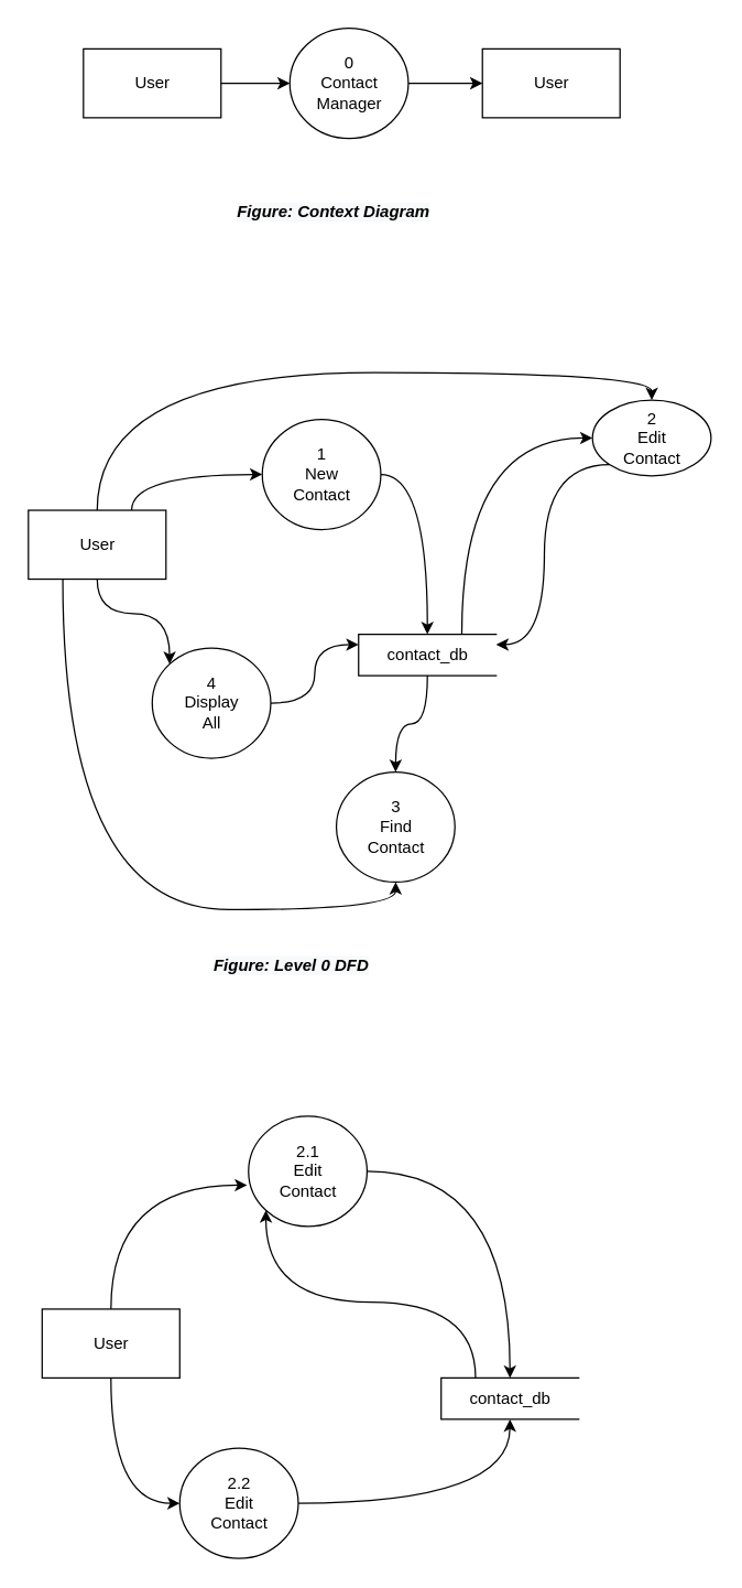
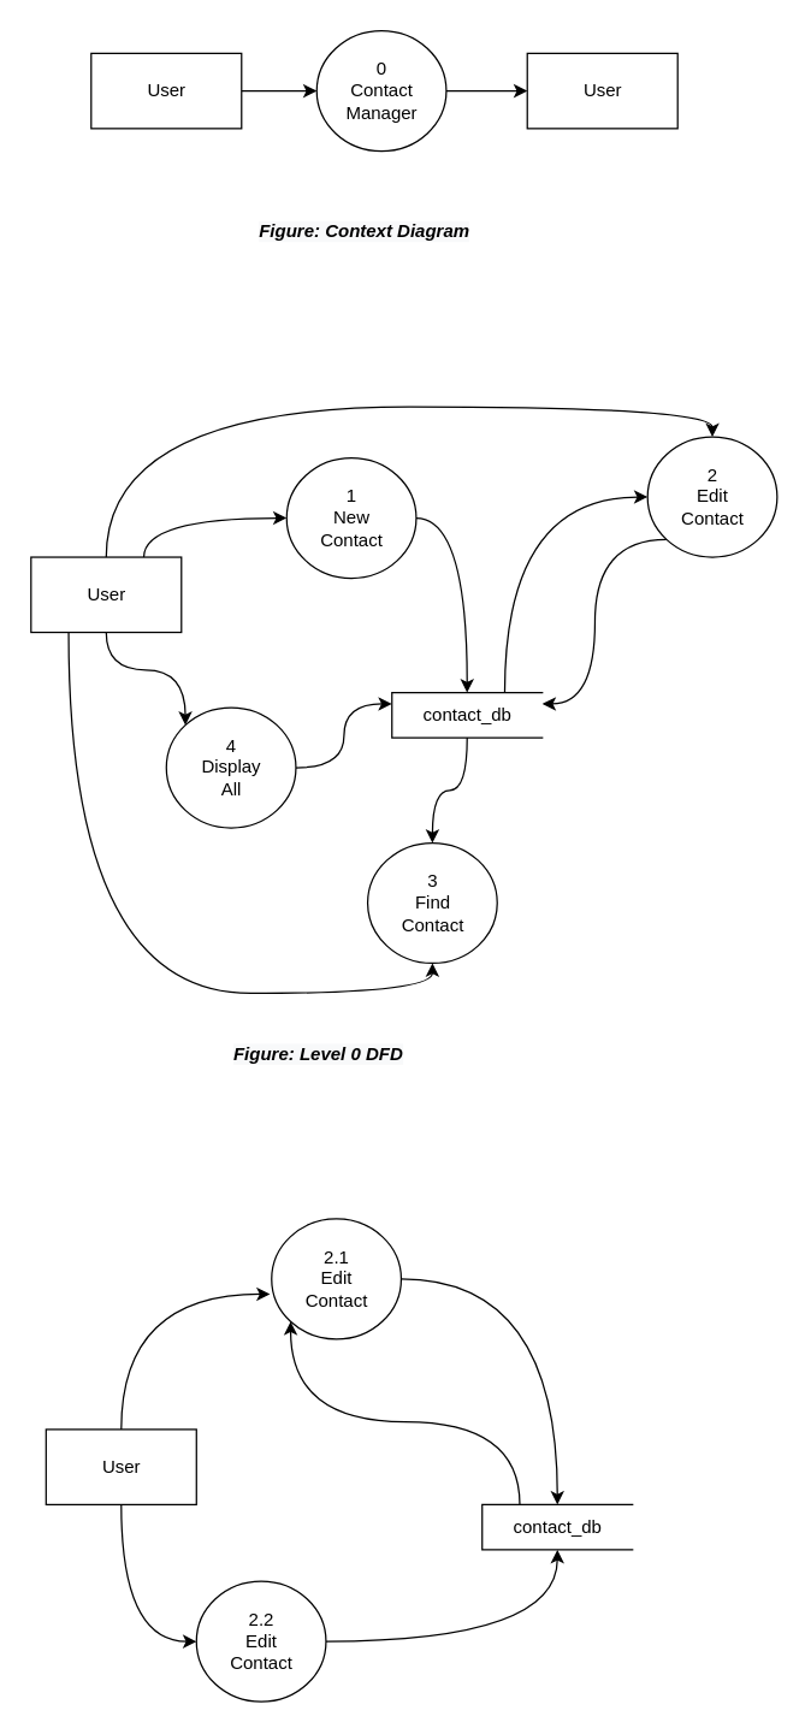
  <mxCell id="0" />
  <mxCell id="1" parent="0" />
  <mxCell id="2" style="edgeStyle=orthogonalEdgeStyle;curved=1;rounded=0;orthogonalLoop=1;jettySize=auto;html=1;exitX=1;exitY=0.5;exitDx=0;exitDy=0;" edge="1" parent="1" source="3" target="22"><mxGeometry relative="1" as="geometry" /></mxCell>
  <mxCell id="3" value="1&lt;br&gt;New&lt;br&gt;Contact" style="shape=ellipse;html=1;dashed=0;whitespace=wrap;perimeter=ellipsePerimeter;" vertex="1" parent="1"><mxGeometry x="190" y="304" width="86.15" height="80" as="geometry" /></mxCell>
  <mxCell id="4" style="edgeStyle=orthogonalEdgeStyle;rounded=0;orthogonalLoop=1;jettySize=auto;html=1;exitX=1;exitY=0.5;exitDx=0;exitDy=0;" edge="1" parent="1" source="5" target="8"><mxGeometry relative="1" as="geometry" /></mxCell>
  <mxCell id="5" value="0&lt;br&gt;Contact&lt;br&gt;Manager" style="shape=ellipse;html=1;dashed=0;whitespace=wrap;perimeter=ellipsePerimeter;" vertex="1" parent="1"><mxGeometry x="210" y="20" width="86.15" height="80" as="geometry" /></mxCell>
  <mxCell id="6" style="edgeStyle=orthogonalEdgeStyle;rounded=0;orthogonalLoop=1;jettySize=auto;html=1;exitX=1;exitY=0.5;exitDx=0;exitDy=0;entryX=0;entryY=0.5;entryDx=0;entryDy=0;" edge="1" parent="1" source="7" target="5"><mxGeometry relative="1" as="geometry" /></mxCell>
  <mxCell id="7" value="User" style="html=1;dashed=0;whitespace=wrap;" vertex="1" parent="1"><mxGeometry x="60" y="35" width="100" height="50" as="geometry" /></mxCell>
  <mxCell id="8" value="User" style="html=1;dashed=0;whitespace=wrap;" vertex="1" parent="1"><mxGeometry x="350" y="35" width="100" height="50" as="geometry" /></mxCell>
  <mxCell id="9" value="&lt;span style=&quot;color: rgb(0, 0, 0); font-family: helvetica; font-size: 12px; letter-spacing: normal; text-align: center; text-indent: 0px; text-transform: none; word-spacing: 0px; background-color: rgb(248, 249, 250); display: inline; float: none;&quot;&gt;Figure: Context Diagram&lt;/span&gt;" style="text;whiteSpace=wrap;html=1;fontStyle=3" vertex="1" parent="1"><mxGeometry x="170" y="140" width="160" height="30" as="geometry" /></mxCell>
  <mxCell id="10" style="edgeStyle=orthogonalEdgeStyle;curved=1;rounded=0;orthogonalLoop=1;jettySize=auto;html=1;exitX=0;exitY=1;exitDx=0;exitDy=0;entryX=1;entryY=0.25;entryDx=0;entryDy=0;" edge="1" parent="1" source="11" target="22"><mxGeometry relative="1" as="geometry" /></mxCell>
- <mxCell id="11" value="2&lt;br&gt;Edit&lt;br&gt;Contact" style="shape=ellipse;html=1;dashed=0;whitespace=wrap;perimeter=ellipsePerimeter;" vertex="1" parent="1"><mxGeometry x="430" y="290" width="86.15" height="55" as="geometry" /></mxCell>
+ <mxCell id="11" value="2&lt;br&gt;Edit&lt;br&gt;Contact" style="shape=ellipse;html=1;dashed=0;whitespace=wrap;perimeter=ellipsePerimeter;" vertex="1" parent="1"><mxGeometry x="430" y="290" width="86.15" height="80" as="geometry" /></mxCell>
  <mxCell id="12" value="3&lt;br&gt;Find&lt;br&gt;Contact" style="shape=ellipse;html=1;dashed=0;whitespace=wrap;perimeter=ellipsePerimeter;" vertex="1" parent="1"><mxGeometry x="243.85" y="560" width="86.15" height="80" as="geometry" /></mxCell>
  <mxCell id="13" style="edgeStyle=orthogonalEdgeStyle;curved=1;rounded=0;orthogonalLoop=1;jettySize=auto;html=1;exitX=1;exitY=0.5;exitDx=0;exitDy=0;entryX=0;entryY=0.25;entryDx=0;entryDy=0;" edge="1" parent="1" source="14" target="22"><mxGeometry relative="1" as="geometry" /></mxCell>
  <mxCell id="14" value="4&lt;br&gt;Display&lt;br&gt;All" style="shape=ellipse;html=1;dashed=0;whitespace=wrap;perimeter=ellipsePerimeter;" vertex="1" parent="1"><mxGeometry x="110" y="470" width="86.15" height="80" as="geometry" /></mxCell>
  <mxCell id="15" style="edgeStyle=orthogonalEdgeStyle;curved=1;rounded=0;orthogonalLoop=1;jettySize=auto;html=1;exitX=0.75;exitY=0;exitDx=0;exitDy=0;" edge="1" parent="1" source="19" target="3"><mxGeometry relative="1" as="geometry" /></mxCell>
  <mxCell id="16" style="edgeStyle=orthogonalEdgeStyle;curved=1;rounded=0;orthogonalLoop=1;jettySize=auto;html=1;exitX=0.5;exitY=0;exitDx=0;exitDy=0;entryX=0.5;entryY=0;entryDx=0;entryDy=0;" edge="1" parent="1" source="19" target="11"><mxGeometry relative="1" as="geometry" /></mxCell>
  <mxCell id="17" style="edgeStyle=orthogonalEdgeStyle;curved=1;rounded=0;orthogonalLoop=1;jettySize=auto;html=1;exitX=0.5;exitY=1;exitDx=0;exitDy=0;entryX=0;entryY=0;entryDx=0;entryDy=0;" edge="1" parent="1" source="19" target="14"><mxGeometry relative="1" as="geometry" /></mxCell>
  <mxCell id="18" style="edgeStyle=orthogonalEdgeStyle;curved=1;rounded=0;orthogonalLoop=1;jettySize=auto;html=1;exitX=0.25;exitY=1;exitDx=0;exitDy=0;entryX=0.5;entryY=1;entryDx=0;entryDy=0;" edge="1" parent="1" source="19" target="12"><mxGeometry relative="1" as="geometry" /></mxCell>
  <mxCell id="19" value="User" style="html=1;dashed=0;whitespace=wrap;" vertex="1" parent="1"><mxGeometry x="20" y="370" width="100" height="50" as="geometry" /></mxCell>
  <mxCell id="20" style="edgeStyle=orthogonalEdgeStyle;curved=1;rounded=0;orthogonalLoop=1;jettySize=auto;html=1;exitX=0.75;exitY=0;exitDx=0;exitDy=0;entryX=0;entryY=0.5;entryDx=0;entryDy=0;" edge="1" parent="1" source="22" target="11"><mxGeometry relative="1" as="geometry" /></mxCell>
  <mxCell id="21" style="edgeStyle=orthogonalEdgeStyle;curved=1;rounded=0;orthogonalLoop=1;jettySize=auto;html=1;exitX=0.5;exitY=1;exitDx=0;exitDy=0;" edge="1" parent="1" source="22" target="12"><mxGeometry relative="1" as="geometry" /></mxCell>
  <mxCell id="22" value="contact_db" style="html=1;dashed=0;whitespace=wrap;shape=partialRectangle;right=0;" vertex="1" parent="1"><mxGeometry x="260" y="460" width="100" height="30" as="geometry" /></mxCell>
  <mxCell id="23" style="edgeStyle=orthogonalEdgeStyle;curved=1;rounded=0;orthogonalLoop=1;jettySize=auto;html=1;exitX=1;exitY=0.5;exitDx=0;exitDy=0;" edge="1" parent="1" source="24" target="31"><mxGeometry relative="1" as="geometry" /></mxCell>
  <mxCell id="24" value="2.1&lt;br&gt;Edit&lt;br&gt;Contact" style="shape=ellipse;html=1;dashed=0;whitespace=wrap;perimeter=ellipsePerimeter;" vertex="1" parent="1"><mxGeometry x="180" y="810" width="86.15" height="80" as="geometry" /></mxCell>
  <mxCell id="25" style="edgeStyle=orthogonalEdgeStyle;curved=1;rounded=0;orthogonalLoop=1;jettySize=auto;html=1;exitX=1;exitY=0.5;exitDx=0;exitDy=0;entryX=0.5;entryY=1;entryDx=0;entryDy=0;" edge="1" parent="1" source="26" target="31"><mxGeometry relative="1" as="geometry" /></mxCell>
  <mxCell id="26" value="2.2&lt;br&gt;Edit&lt;br&gt;Contact" style="shape=ellipse;html=1;dashed=0;whitespace=wrap;perimeter=ellipsePerimeter;" vertex="1" parent="1"><mxGeometry x="130" y="1051" width="86.15" height="80" as="geometry" /></mxCell>
  <mxCell id="27" style="edgeStyle=orthogonalEdgeStyle;curved=1;rounded=0;orthogonalLoop=1;jettySize=auto;html=1;exitX=0.5;exitY=0;exitDx=0;exitDy=0;entryX=-0.012;entryY=0.625;entryDx=0;entryDy=0;entryPerimeter=0;" edge="1" parent="1" source="29" target="24"><mxGeometry relative="1" as="geometry" /></mxCell>
  <mxCell id="28" style="edgeStyle=orthogonalEdgeStyle;curved=1;rounded=0;orthogonalLoop=1;jettySize=auto;html=1;exitX=0.5;exitY=1;exitDx=0;exitDy=0;entryX=0;entryY=0.5;entryDx=0;entryDy=0;" edge="1" parent="1" source="29" target="26"><mxGeometry relative="1" as="geometry" /></mxCell>
  <mxCell id="29" value="User" style="html=1;dashed=0;whitespace=wrap;" vertex="1" parent="1"><mxGeometry x="30" y="950" width="100" height="50" as="geometry" /></mxCell>
  <mxCell id="30" style="edgeStyle=orthogonalEdgeStyle;curved=1;rounded=0;orthogonalLoop=1;jettySize=auto;html=1;exitX=0.25;exitY=0;exitDx=0;exitDy=0;entryX=0;entryY=1;entryDx=0;entryDy=0;" edge="1" parent="1" source="31" target="24"><mxGeometry relative="1" as="geometry" /></mxCell>
  <mxCell id="31" value="contact_db" style="html=1;dashed=0;whitespace=wrap;shape=partialRectangle;right=0;" vertex="1" parent="1"><mxGeometry x="320" y="1000" width="100" height="30" as="geometry" /></mxCell>
  <mxCell id="32" value="&lt;span style=&quot;color: rgb(0 , 0 , 0) ; font-family: &amp;#34;helvetica&amp;#34; ; font-size: 12px ; letter-spacing: normal ; text-align: center ; text-indent: 0px ; text-transform: none ; word-spacing: 0px ; background-color: rgb(248 , 249 , 250) ; display: inline ; float: none&quot;&gt;Figure: Level 0 DFD&lt;/span&gt;" style="text;whiteSpace=wrap;html=1;fontStyle=3" vertex="1" parent="1"><mxGeometry x="153.08" y="687" width="160" height="30" as="geometry" /></mxCell>
